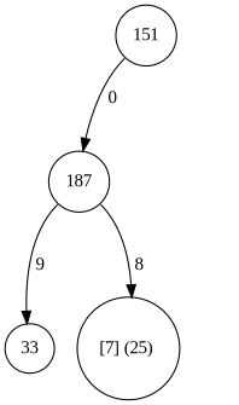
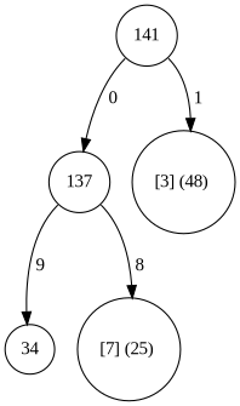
  digraph {
    fontname="Liberation Serif"
    node [fontname="Liberation Serif" shape=circle]
    edge [fontname="Liberation Serif" tailport=se]
-   141 [width=0.5 label=151]
-   n3 [label=187 width=0.5]
-   n4 [label=33 width=0.5]
+   n1 [label="[3] (48) " width=0.5]
+   141 [width=0.5]
+   n3 [label=137 width=0.5]
+   n4 [label=34 width=0.5]
    n5 [label="[7] (25) " width=0.5]
+   141 -> n1 [label=" 1"]
    141 -> n3 [label=" 0" tailport=sw]
    n3 -> n4 [label=" 9" tailport=sw]
    n3 -> n5 [label=" 8"]
  }
